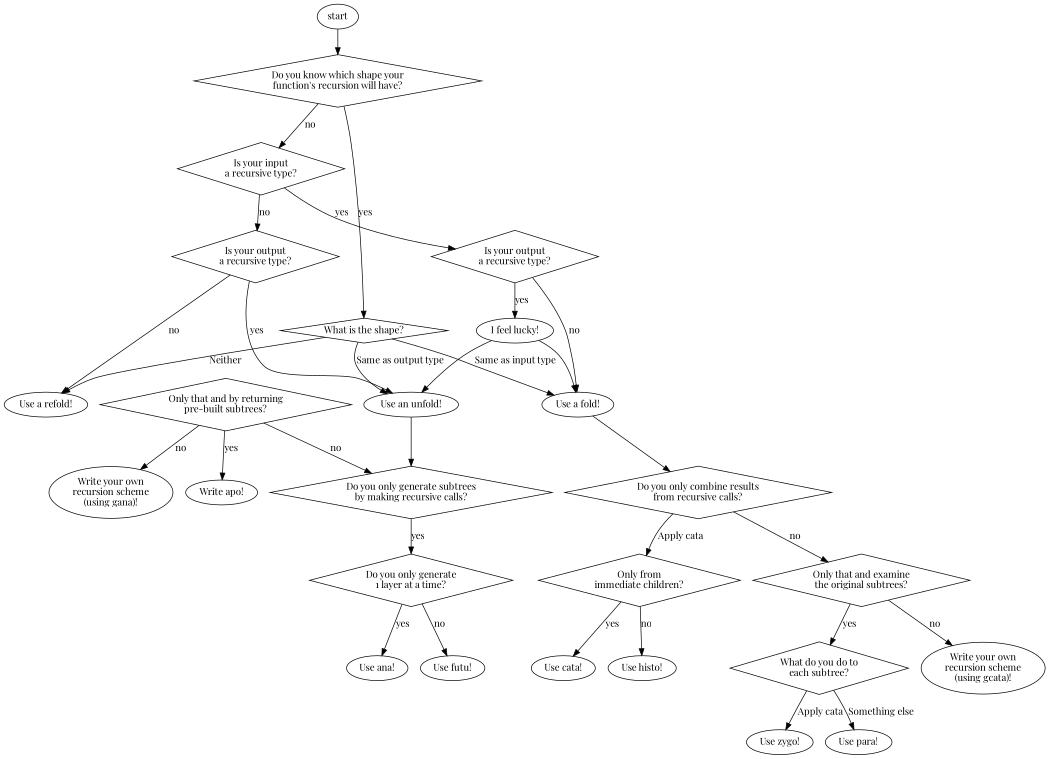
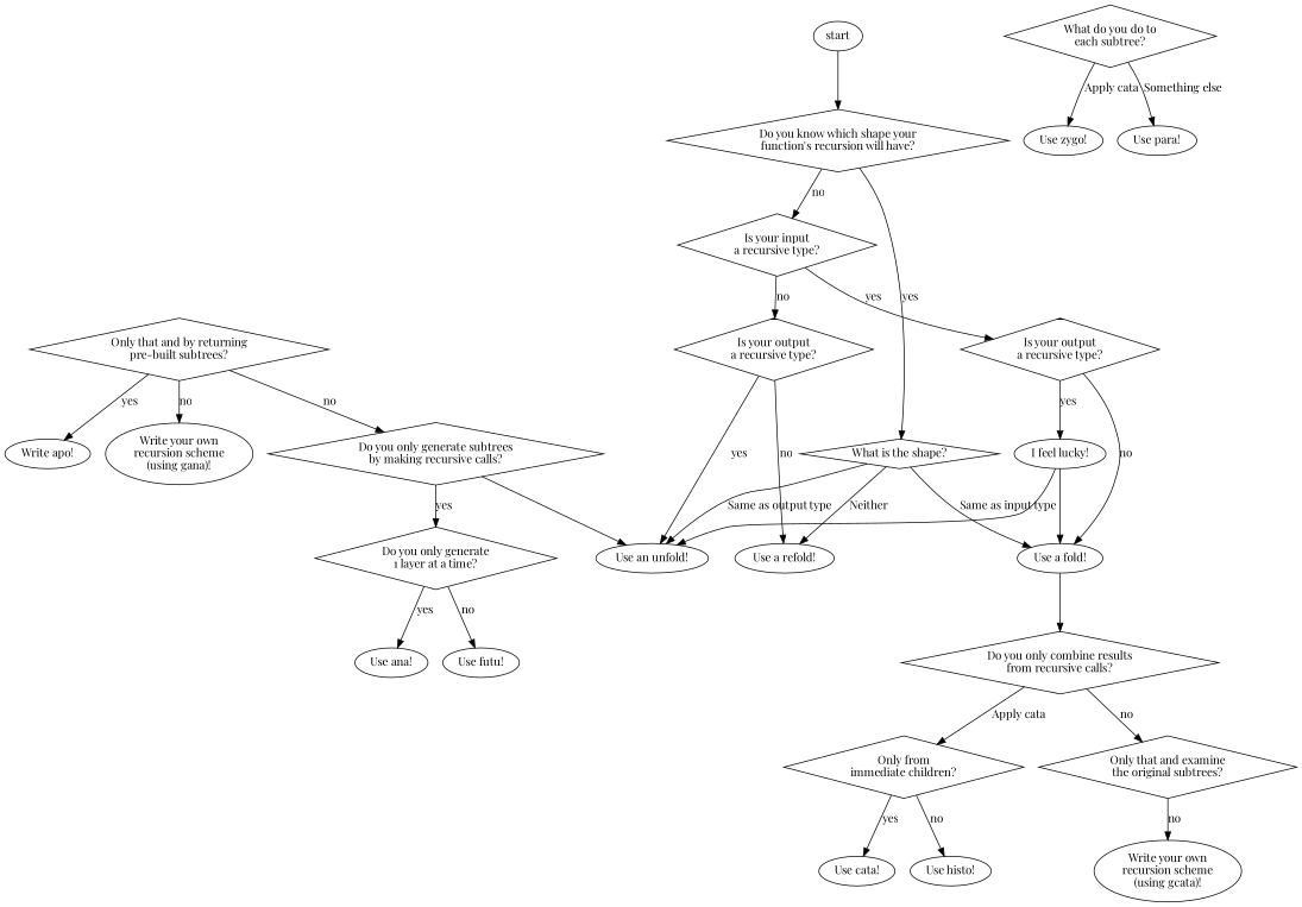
  digraph {
    fontname="Playfair Display"
    node [fontname="Playfair Display"]
    edge [fontname="Playfair Display"]
    n1 [label="Is your input\na recursive type?" shape=diamond]
    n2 [label="Is your output\na recursive type?" shape=diamond]
    n3 [label="Is your output\na recursive type?" shape=diamond]
    n4 [label="I feel lucky!"]
    n5 [label="Use a fold!"]
    n6 [label="Use an unfold!"]
    n7 [label="Use a refold!"]
    n8 [label="What is the shape?" shape=diamond]
    n9 [label="Do you only combine results\nfrom recursive calls?" shape=diamond]
    n10 [label="Do you only generate subtrees\nby making recursive calls?" shape=diamond]
    n11 [label="Only from\nimmediate children?" shape=diamond]
    n12 [label="Only that and examine\nthe original subtrees?" shape=diamond]
    n13 [label="Do you only generate\n1 layer at a time?" shape=diamond]
    n14 [label="Do you know which shape your\nfunction's recursion will have?" shape=diamond]
    n15 [label="Use cata!"]
    n16 [label="Use histo!"]
    n17 [label="What do you do to\neach subtree?" shape=diamond]
    n18 [label="Write your own\nrecursion scheme\n(using gcata)!"]
    n19 [label="Use zygo!"]
    n20 [label="Use para!"]
    n21 [label="Use ana!"]
    n22 [label="Use futu!"]
    n23 [label="Only that and by returning\npre-built subtrees?" shape=diamond]
    n24 [label="Write apo!"]
    n25 [label="Write your own\nrecursion scheme\n(using gana)!"]
    start
    n1 -> n2 [label=yes]
    n1 -> n3 [label=no]
    n2 -> n4 [label=yes]
    n2 -> n5 [label=no]
    n3 -> n6 [label=yes]
    n3 -> n7 [label=no]
    n3 -> n8 [style=invis]
    n4 -> n5
    n4 -> n6
    n5 -> n9
-   n6 -> n10
+   n10 -> n6
    n8 -> n5 [label="Same as input type"]
    n8 -> n6 [label="Same as output type"]
    n8 -> n7 [label=Neither]
    n9 -> n11 [label="Apply cata"]
    n9 -> n12 [label=no]
    n10 -> n13 [label=yes]
    n11 -> n15 [label=yes]
    n11 -> n16 [label=no]
-   n12 -> n17 [label=yes]
    n12 -> n18 [label=no]
    n13 -> n21 [label=yes]
    n13 -> n22 [label=no]
    n14 -> n1 [label=no]
    n14 -> n8 [label=yes]
    n17 -> n19 [label="Apply cata"]
    n17 -> n20 [label="Something else"]
    n23 -> n10 [label=no]
    n23 -> n24 [label=yes]
    n23 -> n25 [label=no]
    start -> n14
  }
